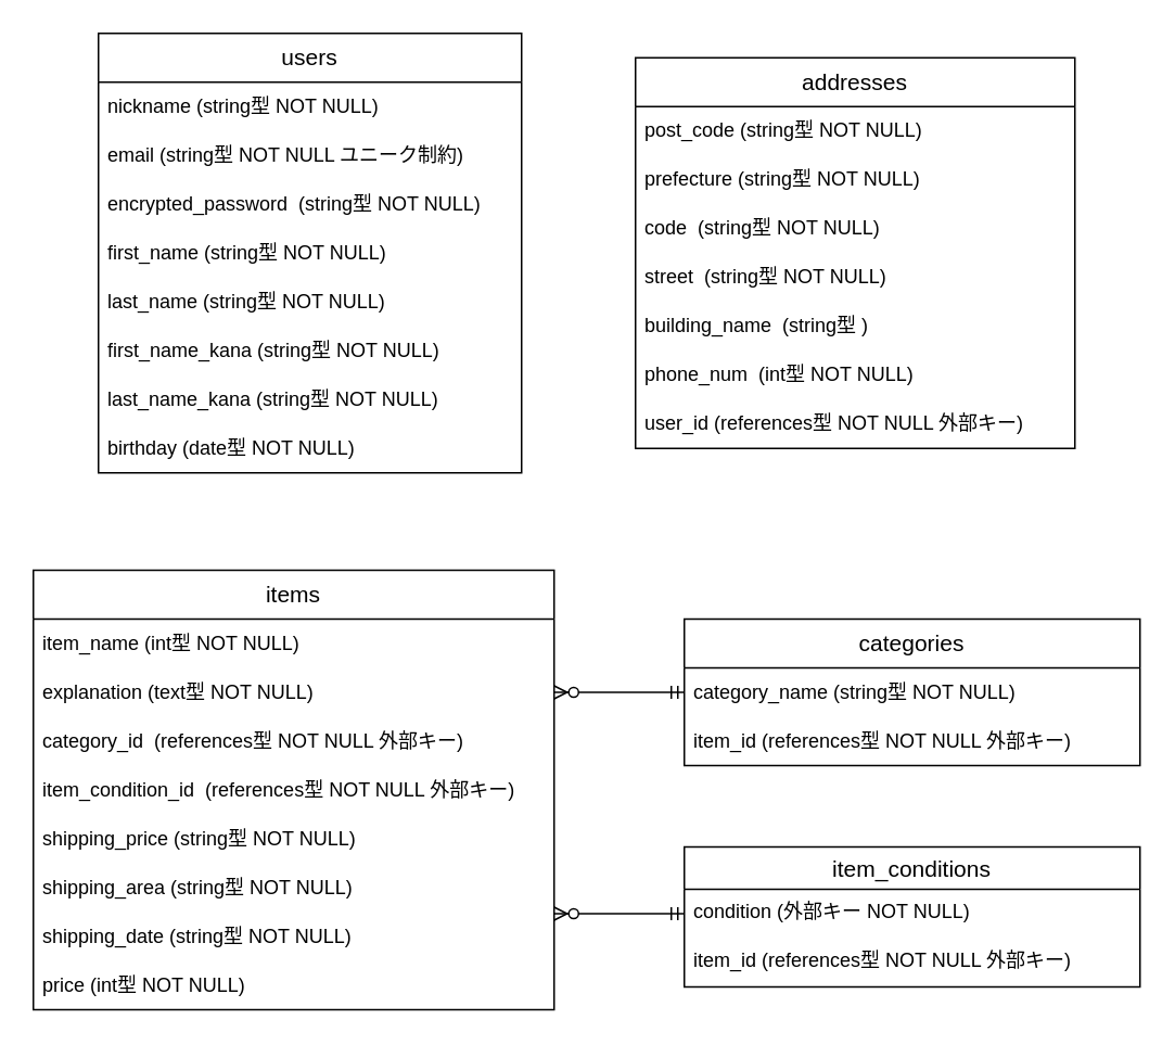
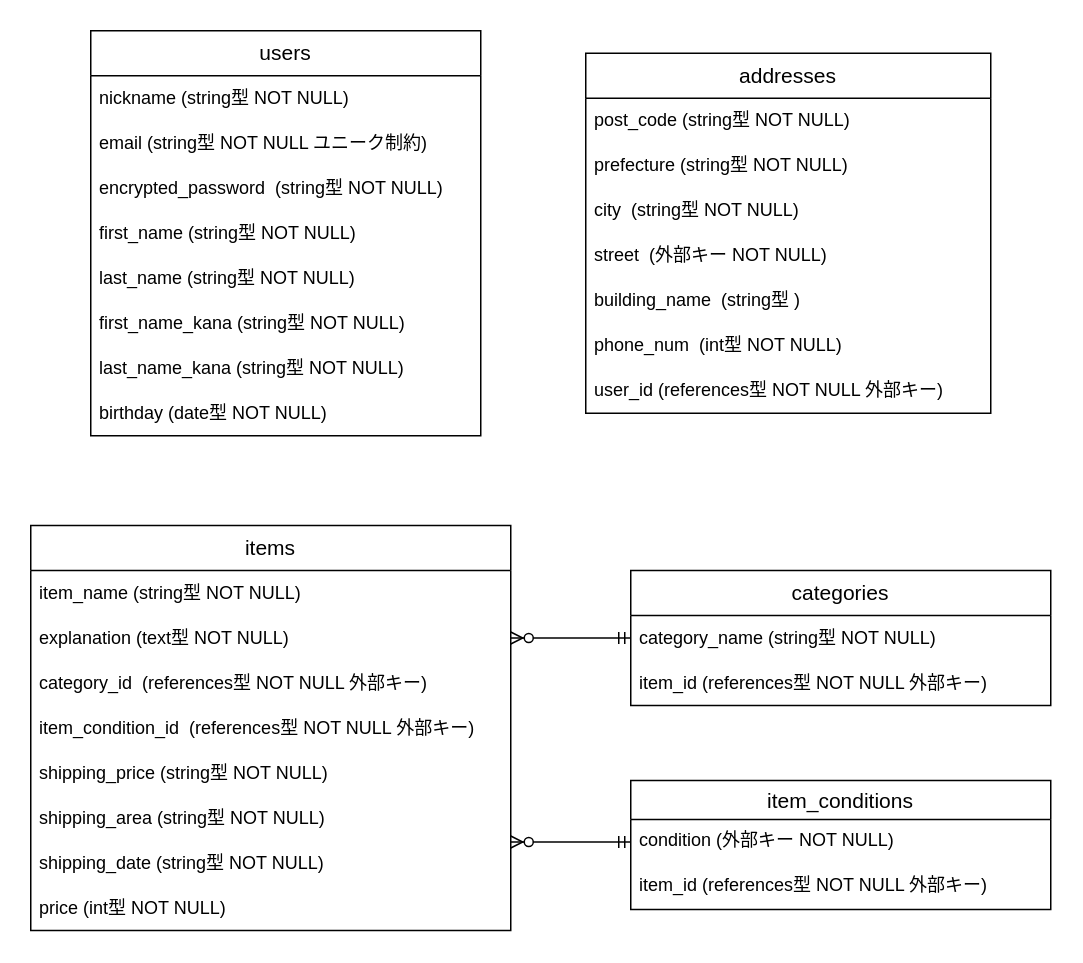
  <mxCell id="0" />
  <mxCell id="1" parent="0" />
  <mxCell id="2" value="&lt;font style=&quot;font-size: 14px;&quot;&gt;users&lt;/font&gt;" style="swimlane;fontStyle=0;childLayout=stackLayout;horizontal=1;startSize=30;horizontalStack=0;resizeParent=1;resizeParentMax=0;resizeLast=0;collapsible=1;marginBottom=0;whiteSpace=wrap;html=1;" vertex="1" parent="1"><mxGeometry x="60" y="20" width="260" height="270" as="geometry"><mxRectangle x="30" y="310" width="80" height="30" as="alternateBounds" /></mxGeometry></mxCell>
  <mxCell id="3" value="nickname&amp;nbsp;(string型 NOT NULL)" style="text;strokeColor=none;fillColor=none;align=left;verticalAlign=middle;spacingLeft=4;spacingRight=4;overflow=hidden;points=[[0,0.5],[1,0.5]];portConstraint=eastwest;rotatable=0;whiteSpace=wrap;html=1;" vertex="1" parent="2"><mxGeometry y="30" width="260" height="30" as="geometry" /></mxCell>
  <mxCell id="4" value="email&amp;nbsp;(string型 NOT NULL ユニーク制約)" style="text;strokeColor=none;fillColor=none;align=left;verticalAlign=middle;spacingLeft=4;spacingRight=4;overflow=hidden;points=[[0,0.5],[1,0.5]];portConstraint=eastwest;rotatable=0;whiteSpace=wrap;html=1;" vertex="1" parent="2"><mxGeometry y="60" width="260" height="30" as="geometry" /></mxCell>
  <mxCell id="5" value="encrypted_password&amp;nbsp;&amp;nbsp;(string型 NOT NULL)" style="text;strokeColor=none;fillColor=none;align=left;verticalAlign=middle;spacingLeft=4;spacingRight=4;overflow=hidden;points=[[0,0.5],[1,0.5]];portConstraint=eastwest;rotatable=0;whiteSpace=wrap;html=1;" vertex="1" parent="2"><mxGeometry y="90" width="260" height="30" as="geometry" /></mxCell>
  <mxCell id="6" value="first_name&amp;nbsp;(string型 NOT NULL)" style="text;strokeColor=none;fillColor=none;align=left;verticalAlign=middle;spacingLeft=4;spacingRight=4;overflow=hidden;points=[[0,0.5],[1,0.5]];portConstraint=eastwest;rotatable=0;whiteSpace=wrap;html=1;" vertex="1" parent="2"><mxGeometry y="120" width="260" height="30" as="geometry" /></mxCell>
  <mxCell id="7" value="last_name&amp;nbsp;(string型 NOT NULL)" style="text;strokeColor=none;fillColor=none;align=left;verticalAlign=middle;spacingLeft=4;spacingRight=4;overflow=hidden;points=[[0,0.5],[1,0.5]];portConstraint=eastwest;rotatable=0;whiteSpace=wrap;html=1;" vertex="1" parent="2"><mxGeometry y="150" width="260" height="30" as="geometry" /></mxCell>
  <mxCell id="8" value="first_name_kana&amp;nbsp;(string型 NOT NULL)" style="text;strokeColor=none;fillColor=none;align=left;verticalAlign=middle;spacingLeft=4;spacingRight=4;overflow=hidden;points=[[0,0.5],[1,0.5]];portConstraint=eastwest;rotatable=0;whiteSpace=wrap;html=1;" vertex="1" parent="2"><mxGeometry y="180" width="260" height="30" as="geometry" /></mxCell>
  <mxCell id="9" value="last_name_kana&amp;nbsp;(string型 NOT NULL)" style="text;strokeColor=none;fillColor=none;align=left;verticalAlign=middle;spacingLeft=4;spacingRight=4;overflow=hidden;points=[[0,0.5],[1,0.5]];portConstraint=eastwest;rotatable=0;whiteSpace=wrap;html=1;" vertex="1" parent="2"><mxGeometry y="210" width="260" height="30" as="geometry" /></mxCell>
  <mxCell id="10" value="birthday&amp;nbsp;(date型 NOT NULL)" style="text;strokeColor=none;fillColor=none;align=left;verticalAlign=middle;spacingLeft=4;spacingRight=4;overflow=hidden;points=[[0,0.5],[1,0.5]];portConstraint=eastwest;rotatable=0;whiteSpace=wrap;html=1;" vertex="1" parent="2"><mxGeometry y="240" width="260" height="30" as="geometry" /></mxCell>
  <mxCell id="11" value="&lt;font style=&quot;font-size: 14px;&quot;&gt;addresses&lt;/font&gt;" style="swimlane;fontStyle=0;childLayout=stackLayout;horizontal=1;startSize=30;horizontalStack=0;resizeParent=1;resizeParentMax=0;resizeLast=0;collapsible=1;marginBottom=0;whiteSpace=wrap;html=1;" vertex="1" parent="1"><mxGeometry x="390" y="35" width="270" height="240" as="geometry" /></mxCell>
  <mxCell id="12" value="post_code (string型 NOT NULL)" style="text;strokeColor=none;fillColor=none;align=left;verticalAlign=middle;spacingLeft=4;spacingRight=4;overflow=hidden;points=[[0,0.5],[1,0.5]];portConstraint=eastwest;rotatable=0;whiteSpace=wrap;html=1;" vertex="1" parent="11"><mxGeometry y="30" width="270" height="30" as="geometry" /></mxCell>
  <mxCell id="13" value="prefecture (string型 NOT NULL)" style="text;strokeColor=none;fillColor=none;align=left;verticalAlign=middle;spacingLeft=4;spacingRight=4;overflow=hidden;points=[[0,0.5],[1,0.5]];portConstraint=eastwest;rotatable=0;whiteSpace=wrap;html=1;" vertex="1" parent="11"><mxGeometry y="60" width="270" height="30" as="geometry" /></mxCell>
- <mxCell id="14" value="code&amp;nbsp;&amp;nbsp;(string型 NOT NULL)" style="text;strokeColor=none;fillColor=none;align=left;verticalAlign=middle;spacingLeft=4;spacingRight=4;overflow=hidden;points=[[0,0.5],[1,0.5]];portConstraint=eastwest;rotatable=0;whiteSpace=wrap;html=1;" vertex="1" parent="11"><mxGeometry y="90" width="270" height="30" as="geometry" /></mxCell>
- <mxCell id="15" value="street&amp;nbsp;&amp;nbsp;(string型 NOT NULL)" style="text;strokeColor=none;fillColor=none;align=left;verticalAlign=middle;spacingLeft=4;spacingRight=4;overflow=hidden;points=[[0,0.5],[1,0.5]];portConstraint=eastwest;rotatable=0;whiteSpace=wrap;html=1;" vertex="1" parent="11"><mxGeometry y="120" width="270" height="30" as="geometry" /></mxCell>
+ <mxCell id="14" value="city&amp;nbsp;&amp;nbsp;(string型 NOT NULL)" style="text;strokeColor=none;fillColor=none;align=left;verticalAlign=middle;spacingLeft=4;spacingRight=4;overflow=hidden;points=[[0,0.5],[1,0.5]];portConstraint=eastwest;rotatable=0;whiteSpace=wrap;html=1;" vertex="1" parent="11"><mxGeometry y="90" width="270" height="30" as="geometry" /></mxCell>
+ <mxCell id="15" value="street&amp;nbsp;&amp;nbsp;(外部キー NOT NULL)" style="text;strokeColor=none;fillColor=none;align=left;verticalAlign=middle;spacingLeft=4;spacingRight=4;overflow=hidden;points=[[0,0.5],[1,0.5]];portConstraint=eastwest;rotatable=0;whiteSpace=wrap;html=1;" vertex="1" parent="11"><mxGeometry y="120" width="270" height="30" as="geometry" /></mxCell>
  <mxCell id="16" value="building_name&amp;nbsp; (string型 )" style="text;strokeColor=none;fillColor=none;align=left;verticalAlign=middle;spacingLeft=4;spacingRight=4;overflow=hidden;points=[[0,0.5],[1,0.5]];portConstraint=eastwest;rotatable=0;whiteSpace=wrap;html=1;" vertex="1" parent="11"><mxGeometry y="150" width="270" height="30" as="geometry" /></mxCell>
  <mxCell id="17" value="phone_num&amp;nbsp; (int型 NOT NULL)" style="text;strokeColor=none;fillColor=none;align=left;verticalAlign=middle;spacingLeft=4;spacingRight=4;overflow=hidden;points=[[0,0.5],[1,0.5]];portConstraint=eastwest;rotatable=0;whiteSpace=wrap;html=1;" vertex="1" parent="11"><mxGeometry y="180" width="270" height="30" as="geometry" /></mxCell>
  <mxCell id="18" value="user_id (references型 NOT NULL 外部キー)" style="text;strokeColor=none;fillColor=none;align=left;verticalAlign=middle;spacingLeft=4;spacingRight=4;overflow=hidden;points=[[0,0.5],[1,0.5]];portConstraint=eastwest;rotatable=0;whiteSpace=wrap;html=1;" vertex="1" parent="11"><mxGeometry y="210" width="270" height="30" as="geometry" /></mxCell>
  <mxCell id="19" value="&lt;font style=&quot;font-size: 14px;&quot;&gt;categories&lt;/font&gt;" style="swimlane;fontStyle=0;childLayout=stackLayout;horizontal=1;startSize=30;horizontalStack=0;resizeParent=1;resizeParentMax=0;resizeLast=0;collapsible=1;marginBottom=0;whiteSpace=wrap;html=1;" vertex="1" parent="1"><mxGeometry x="420" y="379.85" width="280" height="90" as="geometry" /></mxCell>
  <mxCell id="20" value="&lt;div style=&quot;text-align: center;&quot;&gt;&lt;span style=&quot;background-color: initial;&quot;&gt;category_name&amp;nbsp;(string型 NOT NULL)&lt;/span&gt;&lt;/div&gt;" style="text;strokeColor=none;fillColor=none;align=left;verticalAlign=middle;spacingLeft=4;spacingRight=4;overflow=hidden;points=[[0,0.5],[1,0.5]];portConstraint=eastwest;rotatable=0;whiteSpace=wrap;html=1;" vertex="1" parent="19"><mxGeometry y="30" width="280" height="30" as="geometry" /></mxCell>
  <mxCell id="21" value="item_id (references型 NOT NULL 外部キー)" style="text;strokeColor=none;fillColor=none;align=left;verticalAlign=middle;spacingLeft=4;spacingRight=4;overflow=hidden;points=[[0,0.5],[1,0.5]];portConstraint=eastwest;rotatable=0;whiteSpace=wrap;html=1;" vertex="1" parent="19"><mxGeometry y="60" width="280" height="30" as="geometry" /></mxCell>
  <mxCell id="22" value="&lt;font style=&quot;font-size: 14px;&quot;&gt;items&lt;/font&gt;" style="swimlane;fontStyle=0;childLayout=stackLayout;horizontal=1;startSize=30;horizontalStack=0;resizeParent=1;resizeParentMax=0;resizeLast=0;collapsible=1;marginBottom=0;whiteSpace=wrap;html=1;" vertex="1" parent="1"><mxGeometry x="20" y="349.85" width="320" height="270" as="geometry" /></mxCell>
- <mxCell id="23" value="item_name&amp;nbsp;(int型 NOT NULL)" style="text;strokeColor=none;fillColor=none;align=left;verticalAlign=middle;spacingLeft=4;spacingRight=4;overflow=hidden;points=[[0,0.5],[1,0.5]];portConstraint=eastwest;rotatable=0;whiteSpace=wrap;html=1;" vertex="1" parent="22"><mxGeometry y="30" width="320" height="30" as="geometry" /></mxCell>
+ <mxCell id="23" value="item_name&amp;nbsp;(string型 NOT NULL)" style="text;strokeColor=none;fillColor=none;align=left;verticalAlign=middle;spacingLeft=4;spacingRight=4;overflow=hidden;points=[[0,0.5],[1,0.5]];portConstraint=eastwest;rotatable=0;whiteSpace=wrap;html=1;" vertex="1" parent="22"><mxGeometry y="30" width="320" height="30" as="geometry" /></mxCell>
  <mxCell id="24" value="explanation (text型 NOT NULL)" style="text;strokeColor=none;fillColor=none;align=left;verticalAlign=middle;spacingLeft=4;spacingRight=4;overflow=hidden;points=[[0,0.5],[1,0.5]];portConstraint=eastwest;rotatable=0;whiteSpace=wrap;html=1;" vertex="1" parent="22"><mxGeometry y="60" width="320" height="30" as="geometry" /></mxCell>
  <mxCell id="25" value="category_id&amp;nbsp;&amp;nbsp;(references型 NOT NULL 外部キー)" style="text;strokeColor=none;fillColor=none;align=left;verticalAlign=middle;spacingLeft=4;spacingRight=4;overflow=hidden;points=[[0,0.5],[1,0.5]];portConstraint=eastwest;rotatable=0;whiteSpace=wrap;html=1;" vertex="1" parent="22"><mxGeometry y="90" width="320" height="30" as="geometry" /></mxCell>
  <mxCell id="26" value="item_condition_id&amp;nbsp;&amp;nbsp;(references型 NOT NULL 外部キー)" style="text;strokeColor=none;fillColor=none;align=left;verticalAlign=middle;spacingLeft=4;spacingRight=4;overflow=hidden;points=[[0,0.5],[1,0.5]];portConstraint=eastwest;rotatable=0;whiteSpace=wrap;html=1;" vertex="1" parent="22"><mxGeometry y="120" width="320" height="30" as="geometry" /></mxCell>
  <mxCell id="27" value="shipping_price&amp;nbsp;(string型 NOT NULL)" style="text;strokeColor=none;fillColor=none;align=left;verticalAlign=middle;spacingLeft=4;spacingRight=4;overflow=hidden;points=[[0,0.5],[1,0.5]];portConstraint=eastwest;rotatable=0;whiteSpace=wrap;html=1;" vertex="1" parent="22"><mxGeometry y="150" width="320" height="30" as="geometry" /></mxCell>
  <mxCell id="28" value="shipping_area (string型 NOT NULL)" style="text;strokeColor=none;fillColor=none;align=left;verticalAlign=middle;spacingLeft=4;spacingRight=4;overflow=hidden;points=[[0,0.5],[1,0.5]];portConstraint=eastwest;rotatable=0;whiteSpace=wrap;html=1;" vertex="1" parent="22"><mxGeometry y="180" width="320" height="30" as="geometry" /></mxCell>
  <mxCell id="29" value="shipping_date&amp;nbsp;(string型 NOT NULL)" style="text;strokeColor=none;fillColor=none;align=left;verticalAlign=middle;spacingLeft=4;spacingRight=4;overflow=hidden;points=[[0,0.5],[1,0.5]];portConstraint=eastwest;rotatable=0;whiteSpace=wrap;html=1;" vertex="1" parent="22"><mxGeometry y="210" width="320" height="30" as="geometry" /></mxCell>
  <mxCell id="30" value="price&amp;nbsp;(int型 NOT NULL)" style="text;strokeColor=none;fillColor=none;align=left;verticalAlign=middle;spacingLeft=4;spacingRight=4;overflow=hidden;points=[[0,0.5],[1,0.5]];portConstraint=eastwest;rotatable=0;whiteSpace=wrap;html=1;" vertex="1" parent="22"><mxGeometry y="240" width="320" height="30" as="geometry" /></mxCell>
  <mxCell id="31" value="item_conditions" style="swimlane;fontStyle=0;childLayout=stackLayout;horizontal=1;startSize=26;horizontalStack=0;resizeParent=1;resizeParentMax=0;resizeLast=0;collapsible=1;marginBottom=0;align=center;fontSize=14;" vertex="1" parent="1"><mxGeometry x="420" y="519.85" width="280" height="86" as="geometry" /></mxCell>
  <mxCell id="32" value="condition (外部キー NOT NULL)" style="text;strokeColor=none;fillColor=none;spacingLeft=4;spacingRight=4;overflow=hidden;rotatable=0;points=[[0,0.5],[1,0.5]];portConstraint=eastwest;fontSize=12;" vertex="1" parent="31"><mxGeometry y="26" width="280" height="30" as="geometry" /></mxCell>
  <mxCell id="33" value="item_id (references型 NOT NULL 外部キー)" style="text;strokeColor=none;fillColor=none;spacingLeft=4;spacingRight=4;overflow=hidden;rotatable=0;points=[[0,0.5],[1,0.5]];portConstraint=eastwest;fontSize=12;" vertex="1" parent="31"><mxGeometry y="56" width="280" height="30" as="geometry" /></mxCell>
  <mxCell id="34" value="" style="fontSize=12;html=1;endArrow=ERzeroToMany;startArrow=ERmandOne;" edge="1" parent="1"><mxGeometry width="100" height="100" relative="1" as="geometry"><mxPoint x="420" y="560.85" as="sourcePoint" /><mxPoint x="340" y="560.85" as="targetPoint" /></mxGeometry></mxCell>
  <mxCell id="35" value="" style="fontSize=12;html=1;endArrow=ERzeroToMany;startArrow=ERmandOne;entryX=1;entryY=0.5;entryDx=0;entryDy=0;" edge="1" parent="1" target="24"><mxGeometry width="100" height="100" relative="1" as="geometry"><mxPoint x="420" y="424.85" as="sourcePoint" /><mxPoint x="340" y="179.85" as="targetPoint" /></mxGeometry></mxCell>
